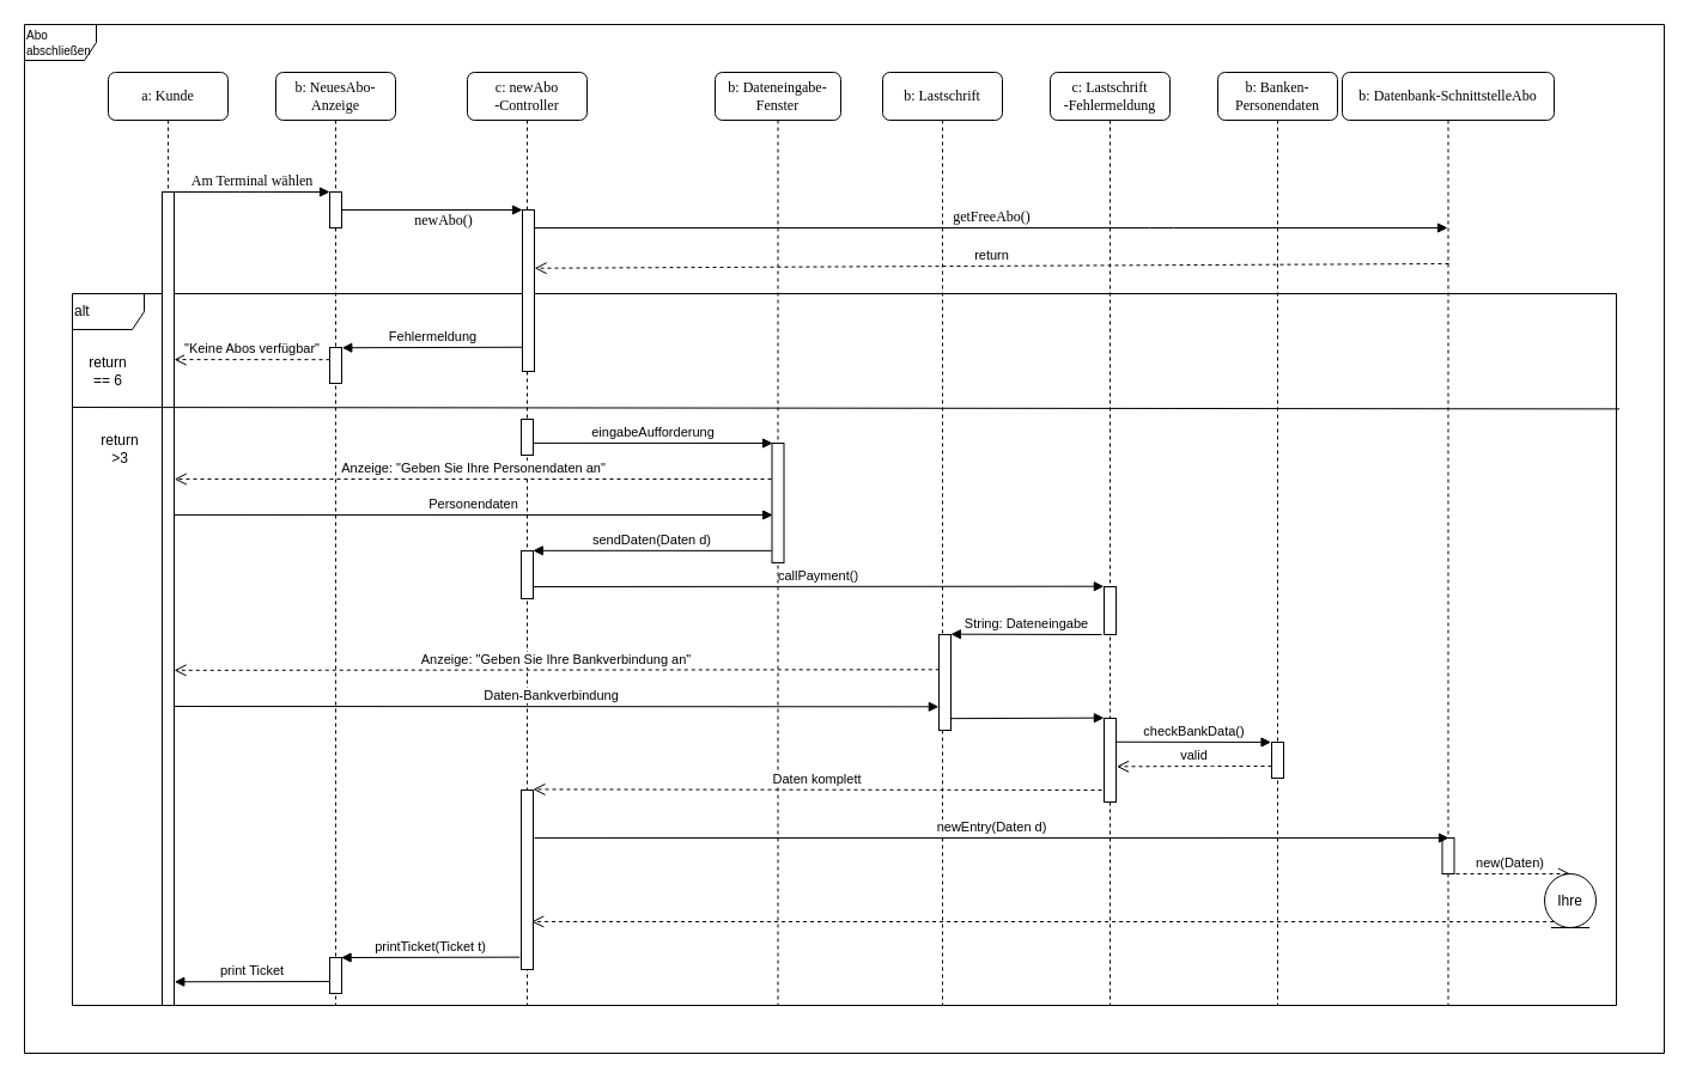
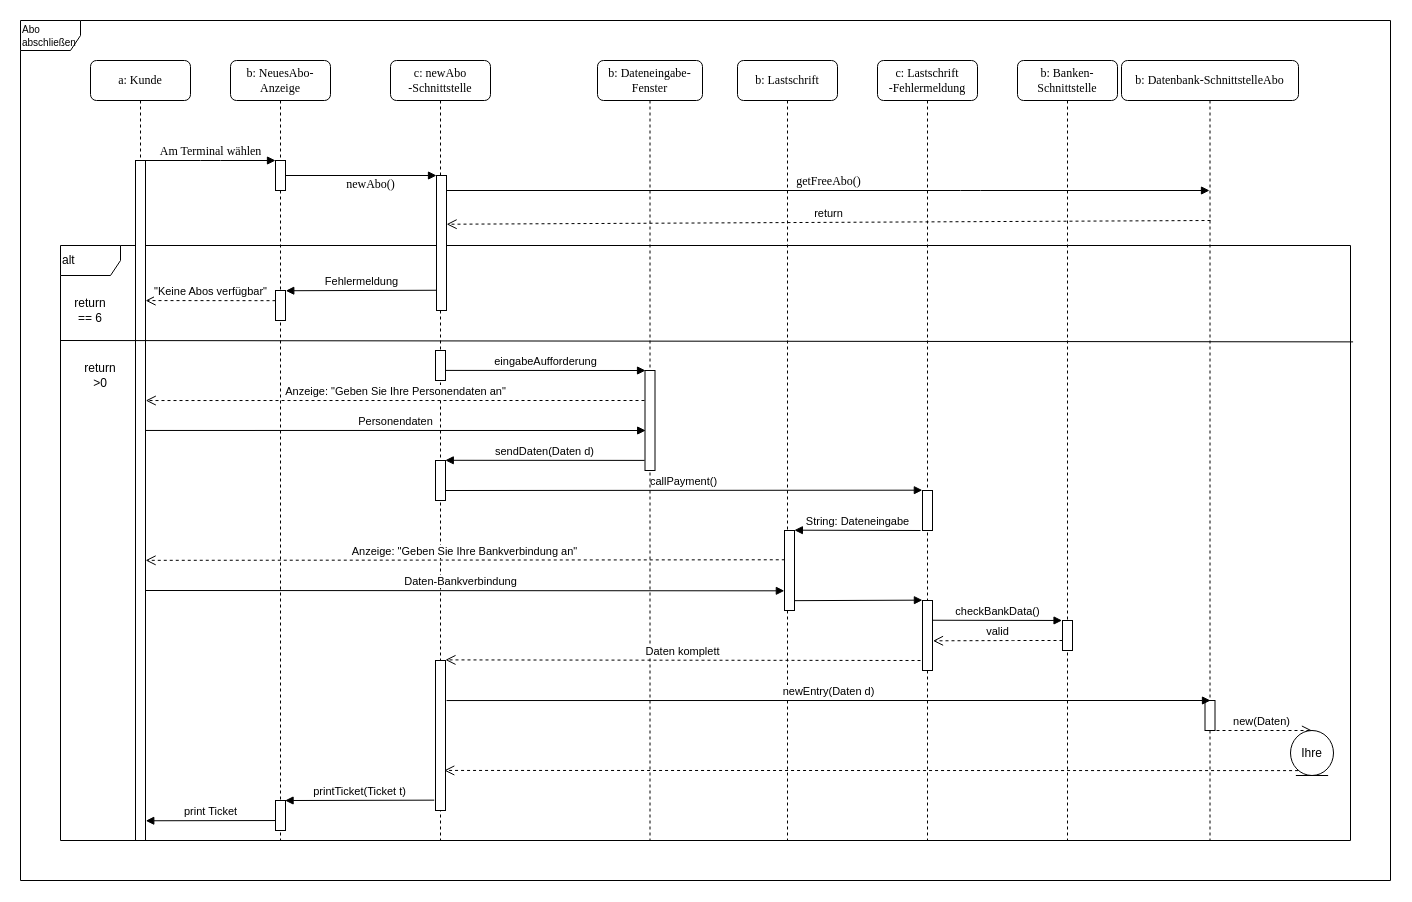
  <mxCell id="0" />
  <mxCell id="1" parent="0" />
  <mxCell id="2" value="&lt;p style=&quot;line-height: 130%&quot;&gt;Abo abschließen&lt;/p&gt;" style="shape=umlFrame;whiteSpace=wrap;html=1;fontSize=10;gradientColor=none;comic=0;align=left;" parent="1" vertex="1"><mxGeometry x="20" y="20" width="1370" height="860" as="geometry" /></mxCell>
  <mxCell id="3" value="alt" style="shape=umlFrame;whiteSpace=wrap;html=1;align=left;" parent="1" vertex="1"><mxGeometry x="60" y="245" width="1290" height="595" as="geometry" /></mxCell>
  <mxCell id="4" value="b: NeuesAbo-Anzeige" style="shape=umlLifeline;perimeter=lifelinePerimeter;whiteSpace=wrap;html=1;container=1;collapsible=0;recursiveResize=0;outlineConnect=0;rounded=1;shadow=0;comic=0;labelBackgroundColor=none;strokeColor=#000000;strokeWidth=1;fillColor=#FFFFFF;fontFamily=Verdana;fontSize=12;fontColor=#000000;align=center;" parent="1" vertex="1"><mxGeometry x="230" y="60" width="100" height="780" as="geometry" /></mxCell>
  <mxCell id="5" value="" style="html=1;points=[];perimeter=orthogonalPerimeter;rounded=0;shadow=0;comic=0;labelBackgroundColor=none;strokeColor=#000000;strokeWidth=1;fillColor=#FFFFFF;fontFamily=Verdana;fontSize=12;fontColor=#000000;align=center;" parent="4" vertex="1"><mxGeometry x="45" y="100" width="10" height="30" as="geometry" /></mxCell>
  <mxCell id="6" value="" style="html=1;points=[];perimeter=orthogonalPerimeter;rounded=0;shadow=0;comic=0;labelBackgroundColor=none;strokeColor=#000000;strokeWidth=1;fillColor=#FFFFFF;fontFamily=Verdana;fontSize=12;fontColor=#000000;align=center;" parent="4" vertex="1"><mxGeometry x="45" y="740" width="10" height="30" as="geometry" /></mxCell>
  <mxCell id="7" value="" style="html=1;points=[];perimeter=orthogonalPerimeter;align=left;" vertex="1" parent="4"><mxGeometry x="45" y="230" width="10" height="30" as="geometry" /></mxCell>
- <mxCell id="8" value="c: newAbo&lt;br&gt;-Controller&lt;br&gt;" style="shape=umlLifeline;perimeter=lifelinePerimeter;whiteSpace=wrap;html=1;container=1;collapsible=0;recursiveResize=0;outlineConnect=0;rounded=1;shadow=0;comic=0;labelBackgroundColor=none;strokeColor=#000000;strokeWidth=1;fillColor=#FFFFFF;fontFamily=Verdana;fontSize=12;fontColor=#000000;align=center;" parent="1" vertex="1"><mxGeometry x="390" y="60" width="100" height="780" as="geometry" /></mxCell>
+ <mxCell id="8" value="c: newAbo&lt;br&gt;-Schnittstelle&lt;br&gt;" style="shape=umlLifeline;perimeter=lifelinePerimeter;whiteSpace=wrap;html=1;container=1;collapsible=0;recursiveResize=0;outlineConnect=0;rounded=1;shadow=0;comic=0;labelBackgroundColor=none;strokeColor=#000000;strokeWidth=1;fillColor=#FFFFFF;fontFamily=Verdana;fontSize=12;fontColor=#000000;align=center;" parent="1" vertex="1"><mxGeometry x="390" y="60" width="100" height="780" as="geometry" /></mxCell>
  <mxCell id="9" value="" style="html=1;points=[];perimeter=orthogonalPerimeter;rounded=0;shadow=0;comic=0;labelBackgroundColor=none;strokeColor=#000000;strokeWidth=1;fillColor=#FFFFFF;fontFamily=Verdana;fontSize=12;fontColor=#000000;align=center;" parent="8" vertex="1"><mxGeometry x="46" y="115" width="10" height="135" as="geometry" /></mxCell>
  <mxCell id="10" value="" style="html=1;points=[];perimeter=orthogonalPerimeter;rounded=0;shadow=0;comic=0;labelBackgroundColor=none;strokeColor=#000000;strokeWidth=1;fillColor=#FFFFFF;fontFamily=Verdana;fontSize=12;fontColor=#000000;align=center;" parent="8" vertex="1"><mxGeometry x="45" y="600" width="10" height="150" as="geometry" /></mxCell>
  <mxCell id="11" value="" style="html=1;points=[];perimeter=orthogonalPerimeter;align=left;" vertex="1" parent="8"><mxGeometry x="45" y="290" width="10" height="30" as="geometry" /></mxCell>
  <mxCell id="12" value="" style="html=1;points=[];perimeter=orthogonalPerimeter;align=left;" vertex="1" parent="8"><mxGeometry x="45" y="400" width="10" height="40" as="geometry" /></mxCell>
  <mxCell id="13" value="callPayment()" style="html=1;verticalAlign=bottom;endArrow=block;entryX=-0.016;entryY=-0.008;entryDx=0;entryDy=0;entryPerimeter=0;" edge="1" parent="8" target="19"><mxGeometry width="80" relative="1" as="geometry"><mxPoint x="55" y="430" as="sourcePoint" /><mxPoint x="135" y="430" as="targetPoint" /></mxGeometry></mxCell>
  <mxCell id="14" value="b: Dateneingabe-&lt;br&gt;Fenster&lt;br&gt;" style="shape=umlLifeline;perimeter=lifelinePerimeter;whiteSpace=wrap;html=1;container=1;collapsible=0;recursiveResize=0;outlineConnect=0;rounded=1;shadow=0;comic=0;labelBackgroundColor=none;strokeColor=#000000;strokeWidth=1;fillColor=#FFFFFF;fontFamily=Verdana;fontSize=12;fontColor=#000000;align=center;" parent="1" vertex="1"><mxGeometry x="597" y="60" width="105" height="780" as="geometry" /></mxCell>
  <mxCell id="15" value="" style="html=1;points=[];perimeter=orthogonalPerimeter;align=left;" vertex="1" parent="14"><mxGeometry x="47.5" y="310" width="10" height="100" as="geometry" /></mxCell>
  <mxCell id="16" value="b: Lastschrift&lt;br&gt;" style="shape=umlLifeline;perimeter=lifelinePerimeter;whiteSpace=wrap;html=1;container=1;collapsible=0;recursiveResize=0;outlineConnect=0;rounded=1;shadow=0;comic=0;labelBackgroundColor=none;strokeColor=#000000;strokeWidth=1;fillColor=#FFFFFF;fontFamily=Verdana;fontSize=12;fontColor=#000000;align=center;" parent="1" vertex="1"><mxGeometry x="737" y="60" width="100" height="780" as="geometry" /></mxCell>
  <mxCell id="17" value="" style="html=1;points=[];perimeter=orthogonalPerimeter;align=left;" vertex="1" parent="16"><mxGeometry x="47" y="470" width="10" height="80" as="geometry" /></mxCell>
  <mxCell id="18" value="c: Lastschrift&lt;br&gt;-Fehlermeldung&lt;br&gt;" style="shape=umlLifeline;perimeter=lifelinePerimeter;whiteSpace=wrap;html=1;container=1;collapsible=0;recursiveResize=0;outlineConnect=0;rounded=1;shadow=0;comic=0;labelBackgroundColor=none;strokeColor=#000000;strokeWidth=1;fillColor=#FFFFFF;fontFamily=Verdana;fontSize=12;fontColor=#000000;align=center;" parent="1" vertex="1"><mxGeometry x="877" y="60" width="100" height="780" as="geometry" /></mxCell>
  <mxCell id="19" value="" style="html=1;points=[];perimeter=orthogonalPerimeter;rounded=0;shadow=0;comic=0;labelBackgroundColor=none;strokeColor=#000000;strokeWidth=1;fillColor=#FFFFFF;fontFamily=Verdana;fontSize=12;fontColor=#000000;align=center;" parent="18" vertex="1"><mxGeometry x="45" y="430" width="10" height="40" as="geometry" /></mxCell>
  <mxCell id="20" value="String: Dateneingabe" style="html=1;verticalAlign=bottom;endArrow=block;entryX=0.989;entryY=-0.004;entryDx=0;entryDy=0;entryPerimeter=0;" edge="1" parent="18" target="17"><mxGeometry width="80" relative="1" as="geometry"><mxPoint x="43" y="470" as="sourcePoint" /><mxPoint x="-77" y="470" as="targetPoint" /></mxGeometry></mxCell>
  <mxCell id="21" value="" style="html=1;points=[];perimeter=orthogonalPerimeter;align=left;" vertex="1" parent="18"><mxGeometry x="45" y="540" width="10" height="70" as="geometry" /></mxCell>
- <mxCell id="22" value="b: Banken-Personendaten&lt;br&gt;" style="shape=umlLifeline;perimeter=lifelinePerimeter;whiteSpace=wrap;html=1;container=1;collapsible=0;recursiveResize=0;outlineConnect=0;rounded=1;shadow=0;comic=0;labelBackgroundColor=none;strokeColor=#000000;strokeWidth=1;fillColor=#FFFFFF;fontFamily=Verdana;fontSize=12;fontColor=#000000;align=center;" parent="1" vertex="1"><mxGeometry x="1017" y="60" width="100" height="780" as="geometry" /></mxCell>
+ <mxCell id="22" value="b: Banken-Schnittstelle&lt;br&gt;" style="shape=umlLifeline;perimeter=lifelinePerimeter;whiteSpace=wrap;html=1;container=1;collapsible=0;recursiveResize=0;outlineConnect=0;rounded=1;shadow=0;comic=0;labelBackgroundColor=none;strokeColor=#000000;strokeWidth=1;fillColor=#FFFFFF;fontFamily=Verdana;fontSize=12;fontColor=#000000;align=center;" parent="1" vertex="1"><mxGeometry x="1017" y="60" width="100" height="780" as="geometry" /></mxCell>
  <mxCell id="23" value="" style="html=1;points=[];perimeter=orthogonalPerimeter;align=left;" vertex="1" parent="22"><mxGeometry x="45" y="560" width="10" height="30" as="geometry" /></mxCell>
  <mxCell id="24" value="a: Kunde" style="shape=umlLifeline;perimeter=lifelinePerimeter;whiteSpace=wrap;html=1;container=1;collapsible=0;recursiveResize=0;outlineConnect=0;rounded=1;shadow=0;comic=0;labelBackgroundColor=none;strokeColor=#000000;strokeWidth=1;fillColor=#FFFFFF;fontFamily=Verdana;fontSize=12;fontColor=#000000;align=center;" parent="1" vertex="1"><mxGeometry x="90" y="60" width="100" height="780" as="geometry" /></mxCell>
  <mxCell id="25" value="" style="html=1;points=[];perimeter=orthogonalPerimeter;rounded=0;shadow=0;comic=0;labelBackgroundColor=none;strokeColor=#000000;strokeWidth=1;fillColor=#FFFFFF;fontFamily=Verdana;fontSize=12;fontColor=#000000;align=center;" parent="24" vertex="1"><mxGeometry x="45" y="100" width="10" height="680" as="geometry" /></mxCell>
  <mxCell id="26" value="getFreeAbo()" style="html=1;verticalAlign=bottom;endArrow=block;labelBackgroundColor=none;fontFamily=Verdana;fontSize=12;edgeStyle=elbowEdgeStyle;elbow=vertical;" parent="1" source="9" target="29" edge="1"><mxGeometry relative="1" as="geometry"><mxPoint x="500" y="200" as="sourcePoint" /><Array as="points"><mxPoint x="970" y="190" /><mxPoint x="990" y="340" /><mxPoint x="450" y="200" /></Array></mxGeometry></mxCell>
  <mxCell id="27" value="Am Terminal wählen" style="html=1;verticalAlign=bottom;endArrow=block;entryX=0;entryY=0;labelBackgroundColor=none;fontFamily=Verdana;fontSize=12;edgeStyle=elbowEdgeStyle;elbow=vertical;" parent="1" source="25" target="5" edge="1"><mxGeometry relative="1" as="geometry"><mxPoint x="210" y="170" as="sourcePoint" /></mxGeometry></mxCell>
  <mxCell id="28" value="newAbo()" style="html=1;verticalAlign=bottom;endArrow=block;entryX=0;entryY=0;labelBackgroundColor=none;fontFamily=Verdana;fontSize=12;edgeStyle=elbowEdgeStyle;elbow=vertical;" parent="1" source="5" target="9" edge="1"><mxGeometry x="0.126" y="-17" relative="1" as="geometry"><mxPoint x="360" y="180" as="sourcePoint" /><mxPoint y="1" as="offset" /></mxGeometry></mxCell>
  <mxCell id="29" value="b: Datenbank-SchnittstelleAbo&lt;br&gt;" style="shape=umlLifeline;perimeter=lifelinePerimeter;whiteSpace=wrap;html=1;container=1;collapsible=0;recursiveResize=0;outlineConnect=0;rounded=1;shadow=0;comic=0;labelBackgroundColor=none;strokeColor=#000000;strokeWidth=1;fillColor=#FFFFFF;fontFamily=Verdana;fontSize=12;fontColor=#000000;align=center;" parent="1" vertex="1"><mxGeometry x="1121" y="60" width="177" height="780" as="geometry" /></mxCell>
  <mxCell id="30" value="" style="html=1;points=[];perimeter=orthogonalPerimeter;align=left;" vertex="1" parent="29"><mxGeometry x="83.5" y="640" width="10" height="30" as="geometry" /></mxCell>
  <mxCell id="31" value="new(Daten)" style="html=1;verticalAlign=bottom;endArrow=open;dashed=1;endSize=8;entryX=0.5;entryY=0;entryDx=0;entryDy=0;" edge="1" parent="29" target="49"><mxGeometry relative="1" as="geometry"><mxPoint x="89" y="670" as="sourcePoint" /><mxPoint x="9" y="670" as="targetPoint" /></mxGeometry></mxCell>
  <mxCell id="32" value="" style="endArrow=none;html=1;entryX=1.002;entryY=0.162;entryDx=0;entryDy=0;entryPerimeter=0;" parent="1" target="3" edge="1"><mxGeometry width="50" height="50" relative="1" as="geometry"><mxPoint x="60" y="340" as="sourcePoint" /><mxPoint x="100" y="800" as="targetPoint" /><Array as="points" /></mxGeometry></mxCell>
  <mxCell id="33" value="return" style="html=1;verticalAlign=bottom;endArrow=open;dashed=1;endSize=8;entryX=1.011;entryY=0.361;entryDx=0;entryDy=0;entryPerimeter=0;" edge="1" parent="1" target="9"><mxGeometry relative="1" as="geometry"><mxPoint x="1210" y="220" as="sourcePoint" /><mxPoint x="450" y="220" as="targetPoint" /></mxGeometry></mxCell>
  <mxCell id="34" value="return == 6" style="text;html=1;strokeColor=none;fillColor=none;align=center;verticalAlign=middle;whiteSpace=wrap;rounded=0;" vertex="1" parent="1"><mxGeometry x="70" y="300" width="40" height="20" as="geometry" /></mxCell>
  <mxCell id="35" value="Fehlermeldung" style="html=1;verticalAlign=bottom;endArrow=block;exitX=-0.003;exitY=0.85;exitDx=0;exitDy=0;exitPerimeter=0;entryX=1.028;entryY=0.008;entryDx=0;entryDy=0;entryPerimeter=0;" edge="1" parent="1" source="9" target="7"><mxGeometry width="80" relative="1" as="geometry"><mxPoint x="310" y="530" as="sourcePoint" /><mxPoint x="300" y="290" as="targetPoint" /><Array as="points" /></mxGeometry></mxCell>
  <mxCell id="36" value="&quot;Keine Abos verfügbar&quot;" style="html=1;verticalAlign=bottom;endArrow=open;dashed=1;endSize=8;entryX=1.009;entryY=0.206;entryDx=0;entryDy=0;entryPerimeter=0;" edge="1" parent="1" target="25"><mxGeometry relative="1" as="geometry"><mxPoint x="275" y="300.167" as="sourcePoint" /><mxPoint x="150" y="300" as="targetPoint" /></mxGeometry></mxCell>
- <mxCell id="37" value="return &amp;gt;3" style="text;html=1;strokeColor=none;fillColor=none;align=center;verticalAlign=middle;whiteSpace=wrap;rounded=0;" vertex="1" parent="1"><mxGeometry x="80" y="364.667" width="40" height="20" as="geometry" /></mxCell>
+ <mxCell id="37" value="return &amp;gt;0" style="text;html=1;strokeColor=none;fillColor=none;align=center;verticalAlign=middle;whiteSpace=wrap;rounded=0;" vertex="1" parent="1"><mxGeometry x="80" y="364.667" width="40" height="20" as="geometry" /></mxCell>
  <mxCell id="38" value="Personendaten" style="html=1;verticalAlign=bottom;endArrow=block;entryX=0.067;entryY=0.6;entryDx=0;entryDy=0;entryPerimeter=0;exitX=1.022;exitY=0.397;exitDx=0;exitDy=0;exitPerimeter=0;" edge="1" parent="1" source="25" target="15"><mxGeometry width="80" relative="1" as="geometry"><mxPoint x="150" y="430" as="sourcePoint" /><mxPoint x="220" y="430" as="targetPoint" /></mxGeometry></mxCell>
  <mxCell id="39" value="eingabeAufforderung" style="html=1;verticalAlign=bottom;endArrow=block;exitX=1.012;exitY=0.664;exitDx=0;exitDy=0;exitPerimeter=0;entryX=0.054;entryY=0;entryDx=0;entryDy=0;entryPerimeter=0;" edge="1" parent="1" source="11" target="15"><mxGeometry width="80" relative="1" as="geometry"><mxPoint x="450" y="370" as="sourcePoint" /><mxPoint x="640" y="370" as="targetPoint" /></mxGeometry></mxCell>
  <mxCell id="40" value="Anzeige: &quot;Geben Sie Ihre Personendaten an&quot;" style="html=1;verticalAlign=bottom;endArrow=open;dashed=1;endSize=8;entryX=1.024;entryY=0.353;entryDx=0;entryDy=0;entryPerimeter=0;" edge="1" parent="1" target="25"><mxGeometry relative="1" as="geometry"><mxPoint x="644" y="400" as="sourcePoint" /><mxPoint x="610" y="400" as="targetPoint" /></mxGeometry></mxCell>
  <mxCell id="41" value="sendDaten(Daten d)" style="html=1;verticalAlign=bottom;endArrow=block;exitX=-0.039;exitY=0.899;exitDx=0;exitDy=0;exitPerimeter=0;entryX=0.978;entryY=-0.005;entryDx=0;entryDy=0;entryPerimeter=0;" edge="1" parent="1" source="15" target="12"><mxGeometry width="80" relative="1" as="geometry"><mxPoint x="560" y="460" as="sourcePoint" /><mxPoint x="450" y="460" as="targetPoint" /></mxGeometry></mxCell>
  <mxCell id="42" value="Anzeige: &quot;Geben Sie Ihre Bankverbindung an&quot;&lt;br&gt;" style="html=1;verticalAlign=bottom;endArrow=open;dashed=1;endSize=8;entryX=1.009;entryY=0.588;entryDx=0;entryDy=0;entryPerimeter=0;exitX=0.027;exitY=0.366;exitDx=0;exitDy=0;exitPerimeter=0;" edge="1" parent="1" source="17" target="25"><mxGeometry relative="1" as="geometry"><mxPoint x="780" y="560" as="sourcePoint" /><mxPoint x="150" y="560" as="targetPoint" /></mxGeometry></mxCell>
  <mxCell id="43" value="Daten-Bankverbindung" style="html=1;verticalAlign=bottom;endArrow=block;entryX=-0.015;entryY=0.754;entryDx=0;entryDy=0;entryPerimeter=0;" edge="1" parent="1" target="17"><mxGeometry x="-0.014" width="80" relative="1" as="geometry"><mxPoint x="145" y="590" as="sourcePoint" /><mxPoint x="780" y="591" as="targetPoint" /><mxPoint as="offset" /></mxGeometry></mxCell>
  <mxCell id="44" value="" style="html=1;verticalAlign=bottom;endArrow=block;exitX=1.015;exitY=0.877;exitDx=0;exitDy=0;exitPerimeter=0;entryX=-0.009;entryY=-0.005;entryDx=0;entryDy=0;entryPerimeter=0;" edge="1" parent="1" source="17" target="21"><mxGeometry width="80" relative="1" as="geometry"><mxPoint x="840" y="600" as="sourcePoint" /><mxPoint x="920" y="600" as="targetPoint" /></mxGeometry></mxCell>
  <mxCell id="45" value="checkBankData()" style="html=1;verticalAlign=bottom;endArrow=block;entryX=-0.046;entryY=-0.001;entryDx=0;entryDy=0;entryPerimeter=0;exitX=1.007;exitY=0.282;exitDx=0;exitDy=0;exitPerimeter=0;" edge="1" parent="1" source="21" target="23"><mxGeometry width="80" relative="1" as="geometry"><mxPoint x="940" y="620" as="sourcePoint" /><mxPoint x="1010" y="620" as="targetPoint" /></mxGeometry></mxCell>
  <mxCell id="46" value="valid" style="html=1;verticalAlign=bottom;endArrow=open;dashed=1;endSize=8;entryX=1.049;entryY=0.576;entryDx=0;entryDy=0;entryPerimeter=0;" edge="1" parent="1" target="21"><mxGeometry relative="1" as="geometry"><mxPoint x="1062" y="640" as="sourcePoint" /><mxPoint x="982" y="640" as="targetPoint" /><Array as="points"><mxPoint x="1022" y="640" /></Array></mxGeometry></mxCell>
  <mxCell id="47" value="Daten komplett" style="html=1;verticalAlign=bottom;endArrow=open;dashed=1;endSize=8;entryX=0.994;entryY=-0.004;entryDx=0;entryDy=0;entryPerimeter=0;" edge="1" parent="1" target="10"><mxGeometry relative="1" as="geometry"><mxPoint x="920" y="660" as="sourcePoint" /><mxPoint x="450" y="660" as="targetPoint" /></mxGeometry></mxCell>
  <mxCell id="48" value="newEntry(Daten d)" style="html=1;verticalAlign=bottom;endArrow=block;exitX=1.105;exitY=0.267;exitDx=0;exitDy=0;exitPerimeter=0;" edge="1" parent="1" source="10"><mxGeometry width="80" relative="1" as="geometry"><mxPoint x="450" y="700" as="sourcePoint" /><mxPoint x="1210" y="700" as="targetPoint" /></mxGeometry></mxCell>
  <mxCell id="49" value="&lt;div style=&quot;text-align: center&quot;&gt;&lt;span&gt;Ihre&lt;/span&gt;&lt;/div&gt;" style="ellipse;shape=umlEntity;whiteSpace=wrap;html=1;align=center;" vertex="1" parent="1"><mxGeometry x="1290" y="730" width="43" height="45" as="geometry" /></mxCell>
  <mxCell id="50" value="" style="html=1;verticalAlign=bottom;endArrow=open;dashed=1;endSize=8;exitX=0.176;exitY=0.891;exitDx=0;exitDy=0;exitPerimeter=0;entryX=0.873;entryY=0.733;entryDx=0;entryDy=0;entryPerimeter=0;" edge="1" parent="1" source="49" target="10"><mxGeometry relative="1" as="geometry"><mxPoint x="1290" y="770" as="sourcePoint" /><mxPoint x="450" y="770" as="targetPoint" /></mxGeometry></mxCell>
  <mxCell id="51" value="printTicket(Ticket t)" style="html=1;verticalAlign=bottom;endArrow=block;exitX=-0.124;exitY=0.931;exitDx=0;exitDy=0;exitPerimeter=0;entryX=0.956;entryY=0.001;entryDx=0;entryDy=0;entryPerimeter=0;" edge="1" parent="1" source="10" target="6"><mxGeometry width="80" relative="1" as="geometry"><mxPoint x="350" y="800" as="sourcePoint" /><mxPoint x="290" y="800" as="targetPoint" /></mxGeometry></mxCell>
  <mxCell id="52" value="print Ticket" style="html=1;verticalAlign=bottom;endArrow=block;exitX=-0.032;exitY=0.668;exitDx=0;exitDy=0;exitPerimeter=0;entryX=1.028;entryY=0.971;entryDx=0;entryDy=0;entryPerimeter=0;" edge="1" parent="1" source="6" target="25"><mxGeometry width="80" relative="1" as="geometry"><mxPoint x="270" y="820" as="sourcePoint" /><mxPoint x="150" y="820" as="targetPoint" /></mxGeometry></mxCell>
